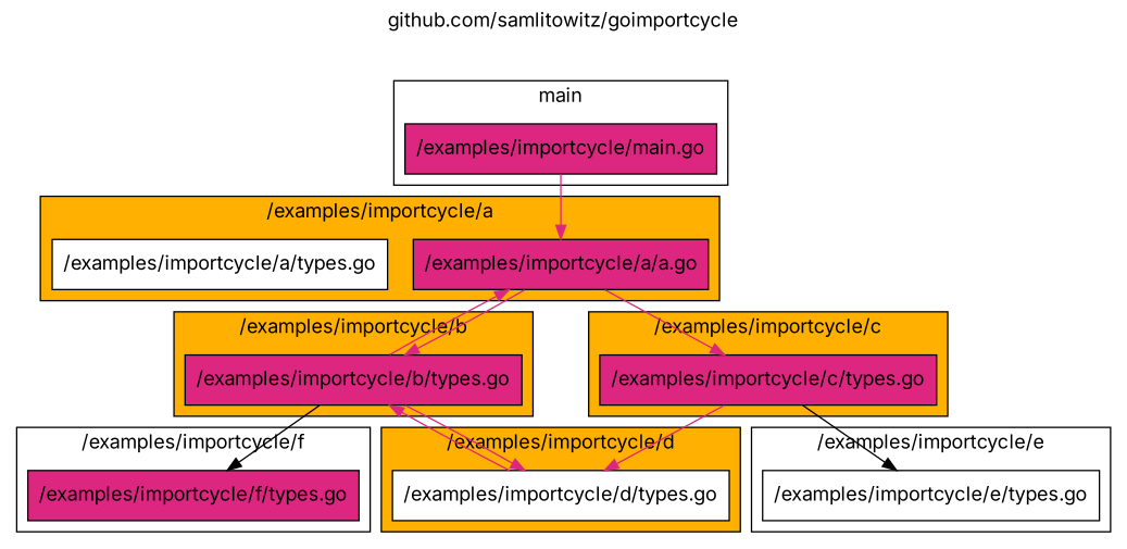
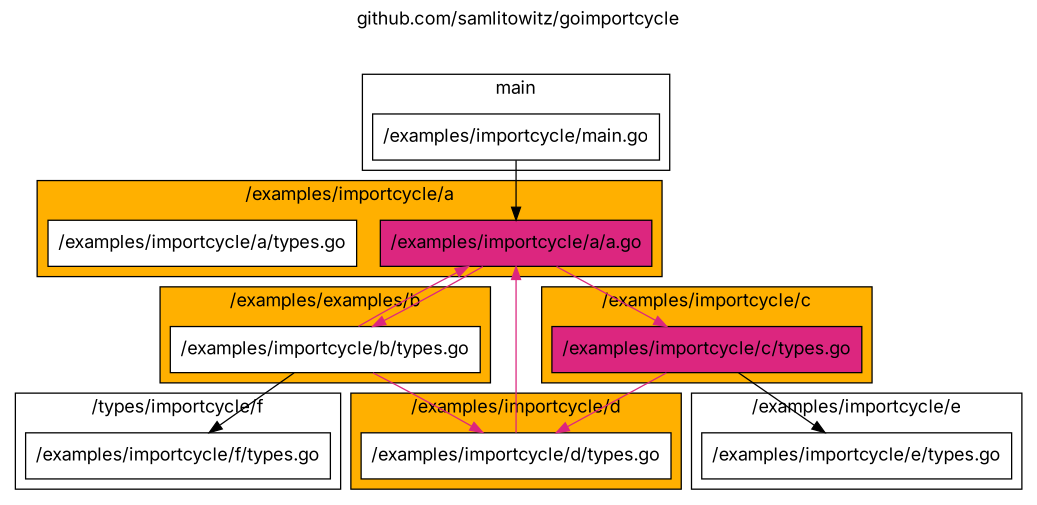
  digraph {
    fontname=Inter
    label="github.com/samlitowitz/goimportcycle"
    labelloc=t
    rankdir=TB
    node [fillcolor="#ffffff" fontname=Inter shape=rect style=filled]
    edge [color="#dc267f" fontname=Inter]
    n1 [fillcolor="#dc267f" label="/examples/importcycle/a/a.go"]
    n2 [label="/examples/importcycle/a/types.go"]
-   n3 [fillcolor="#dc267f" label="/examples/importcycle/main.go"]
-   n4 [fillcolor="#dc267f" label="/examples/importcycle/b/types.go"]
+   n3 [label="/examples/importcycle/main.go"]
+   n4 [label="/examples/importcycle/b/types.go"]
    n5 [fillcolor="#dc267f" label="/examples/importcycle/c/types.go"]
    n6 [label="/examples/importcycle/d/types.go"]
-   n7 [fillcolor="#dc267f" label="/examples/importcycle/f/types.go"]
+   n7 [label="/examples/importcycle/f/types.go"]
    n8 [label="/examples/importcycle/e/types.go"]
    subgraph cluster_1 {
      fillcolor="#ffb000"
      label="/examples/importcycle/a"
      style=filled
      n1
      n2
    }
    subgraph cluster_2 {
      fillcolor="#ffffff"
      label=main
      style=filled
      n3
    }
    subgraph cluster_3 {
      fillcolor="#ffb000"
-     label="/examples/importcycle/b"
+     label="/examples/examples/b"
      style=filled
      n4
    }
    subgraph cluster_4 {
      fillcolor="#ffb000"
      label="/examples/importcycle/c"
      style=filled
      n5
    }
    subgraph cluster_5 {
      fillcolor="#ffb000"
      label="/examples/importcycle/d"
      style=filled
      n6
    }
    subgraph cluster_6 {
      fillcolor="#ffffff"
-     label="/examples/importcycle/f"
+     label="/types/importcycle/f"
      style=filled
      n7
    }
    subgraph cluster_7 {
      fillcolor="#ffffff"
      label="/examples/importcycle/e"
      style=filled
      n8
    }
    n1 -> n4
    n1 -> n5
-   n3 -> n1
+   n3 -> n1 [color="#000000"]
    n4 -> n1
    n4 -> n6
    n4 -> n7 [color="#000000"]
    n5 -> n6
    n5 -> n8 [color="#000000"]
-   n6 -> n4
+   n6 -> n1
  }
